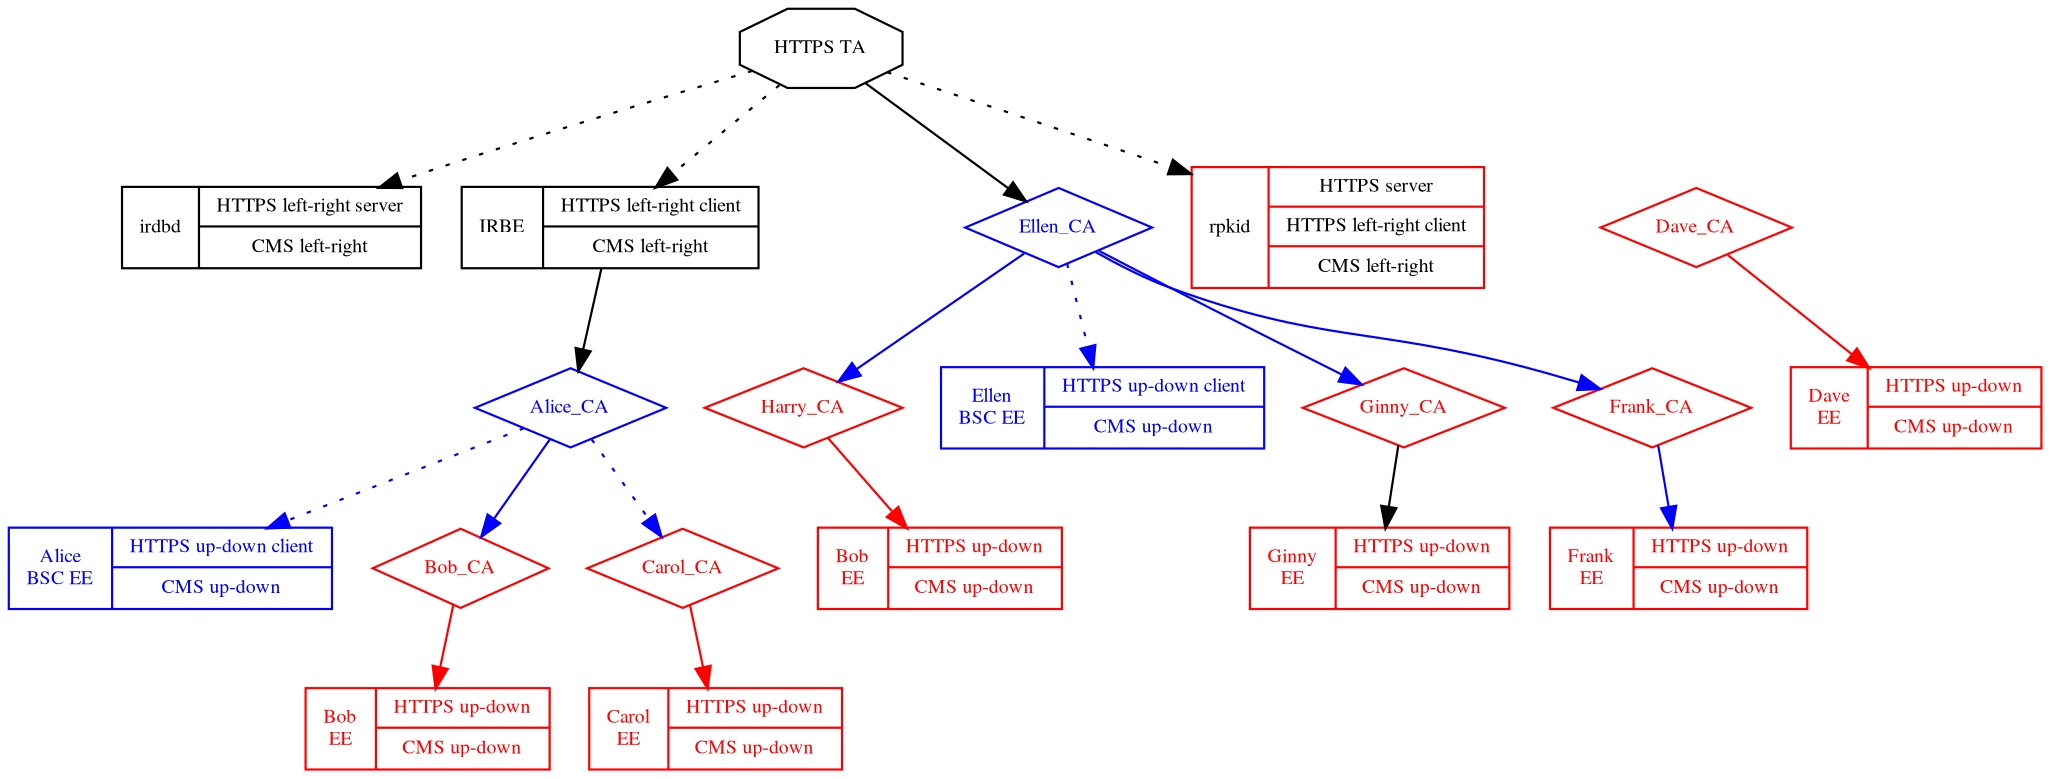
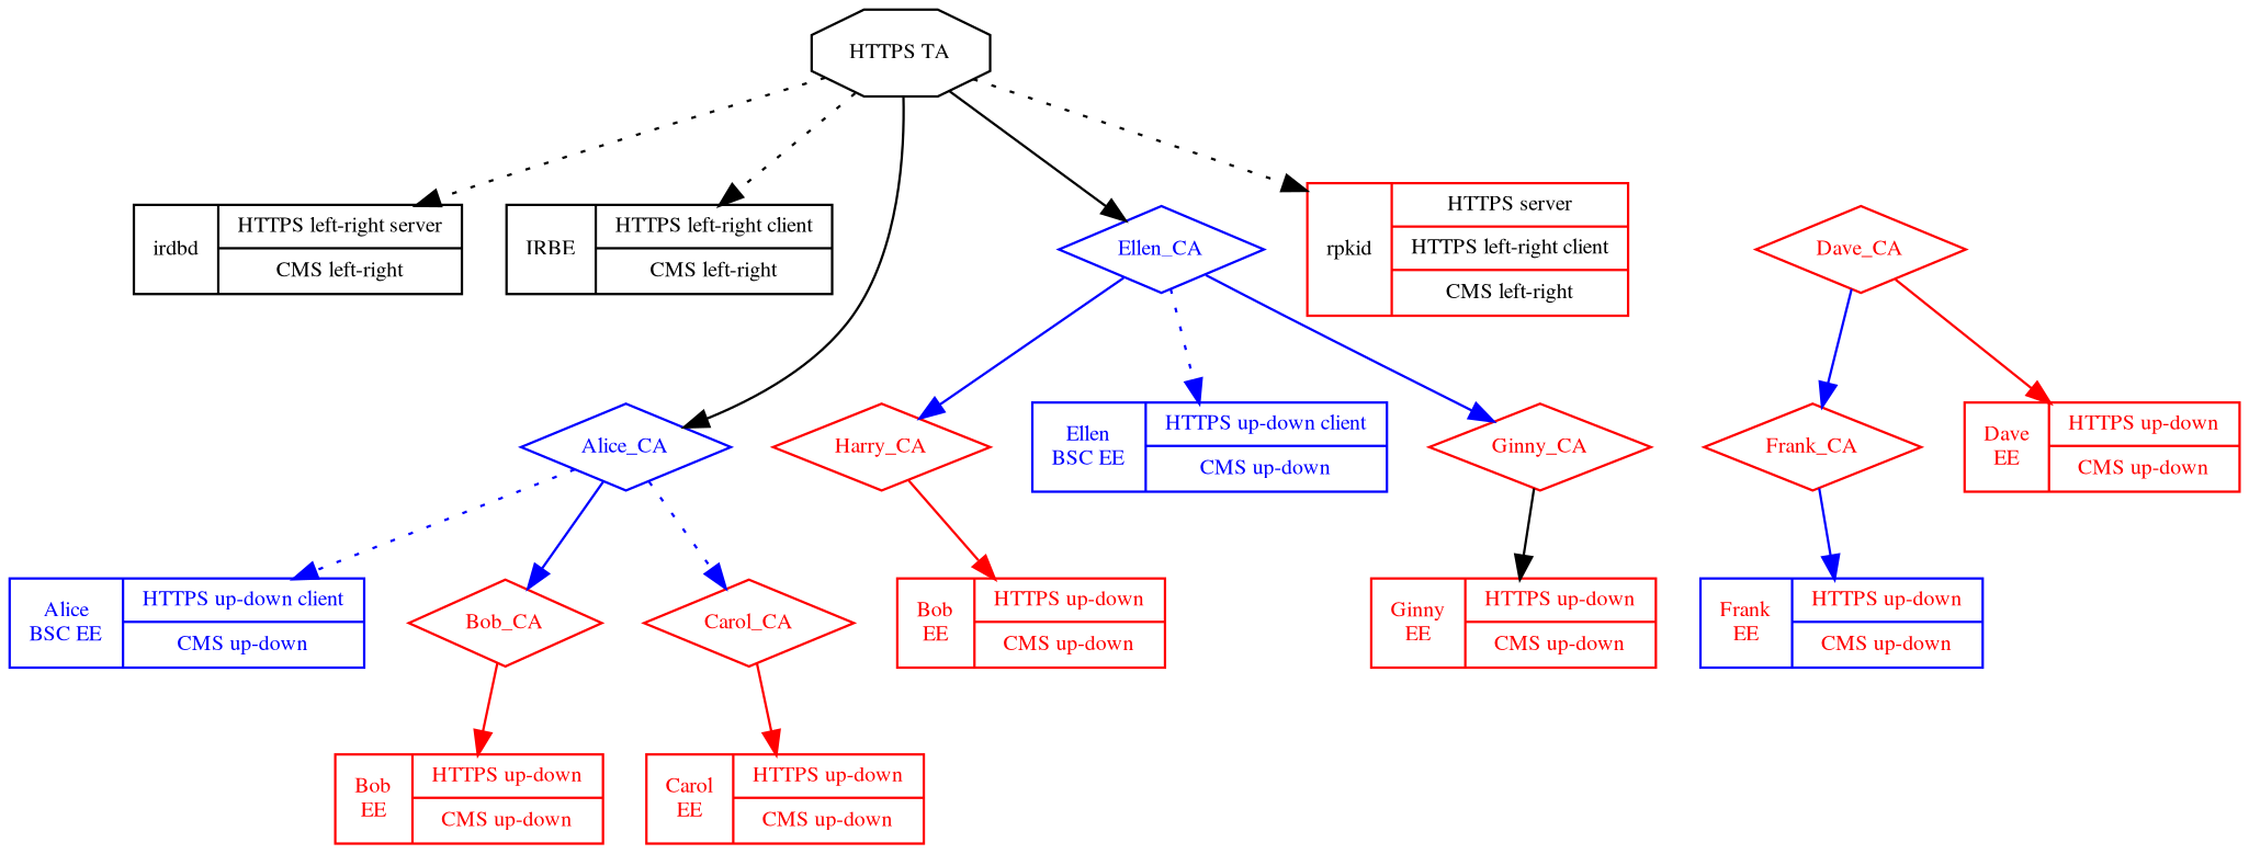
  digraph {
    splines=true
    node [color=red fontname=Times fontsize=9 shape=record fontcolor=red]
    edge [color=blue style=solid]
    n1 [color=black label="HTTPS TA" shape=octagon fontcolor=""]
    n2 [label="rpkid|{HTTPS server|HTTPS left-right client|CMS left-right}" fontcolor=""]
    n3 [color=black label="irdbd|{HTTPS left-right server|CMS left-right}" fontcolor=""]
    n4 [color=black label="IRBE|{HTTPS left-right client|CMS left-right}" fontcolor=""]
    Alice_CA [color=blue fontcolor=blue shape=diamond]
    Ellen_CA [color=blue fontcolor=blue shape=diamond]
    n7 [color=blue fontcolor=blue label="Alice\nBSC EE|{HTTPS up-down client|CMS up-down}"]
    Bob_CA [shape=diamond]
    Carol_CA [shape=diamond]
    n10 [color=blue fontcolor=blue label="Ellen\nBSC EE|{HTTPS up-down client|CMS up-down}"]
    Frank_CA [shape=diamond]
    Ginny_CA [shape=diamond]
    Harry_CA [shape=diamond]
    n14 [label="Bob\nEE|{HTTPS up-down|CMS up-down}"]
    n15 [label="Carol\nEE|{HTTPS up-down|CMS up-down}"]
    Dave_CA [shape=diamond]
    n17 [label="Dave\nEE|{HTTPS up-down|CMS up-down}"]
-   n18 [label="Frank\nEE|{HTTPS up-down|CMS up-down}"]
+   n18 [color=blue label="Frank\nEE|{HTTPS up-down|CMS up-down}"]
    n19 [label="Ginny\nEE|{HTTPS up-down|CMS up-down}"]
    n20 [label="Bob\nEE|{HTTPS up-down|CMS up-down}"]
    n1 -> n2 [color=black style=dotted]
    n1 -> n3 [color=black style=dotted]
    n1 -> n4 [color=black style=dotted]
-   n4 -> Alice_CA [color=black]
+   n1 -> Alice_CA [color=black]
    n1 -> Ellen_CA [color=black]
    Alice_CA -> n7 [style=dotted]
    Alice_CA -> Bob_CA
    Alice_CA -> Carol_CA [style=dotted]
    Ellen_CA -> n10 [style=dotted]
-   Ellen_CA -> Frank_CA
+   Dave_CA -> Frank_CA
    Ellen_CA -> Ginny_CA
    Ellen_CA -> Harry_CA
    Bob_CA -> n14 [color=red]
    Carol_CA -> n15 [color=red]
    Frank_CA -> n18
    Ginny_CA -> n19 [color=black]
    Harry_CA -> n20 [color=red]
    Dave_CA -> n17 [color=red]
  }
